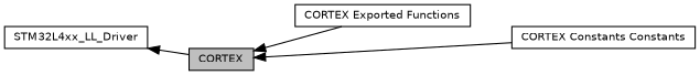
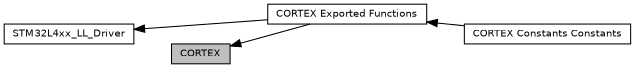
  digraph {
    rankdir=LR
    node [color=black fillcolor=white fontname=Helvetica fontsize=10 shape=box style=filled]
    edge [dir=back fontname=Helvetica fontsize=10 labelfontname=Helvetica labelfontsize=10 shape=plaintext style=solid]
    n1 [height=0.2 label="CORTEX Constants Constants" width=0.4]
    n2 [height=0.2 label="CORTEX Exported Functions" width=0.4]
    n3 [height=0.2 label=STM32L4xx_LL_Driver width=0.4]
    n4 [fillcolor=grey75 fontcolor=black height=0.2 label=CORTEX width=0.4]
-   n3 -> n4
-   n4 -> n1
+   n3 -> n2
+   n2 -> n1
    n4 -> n2
  }
